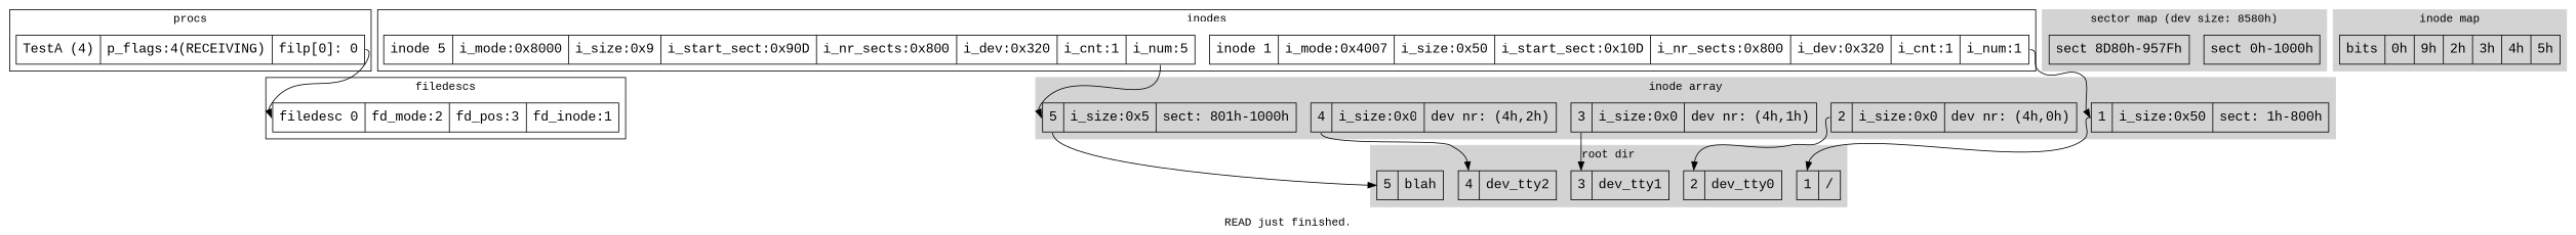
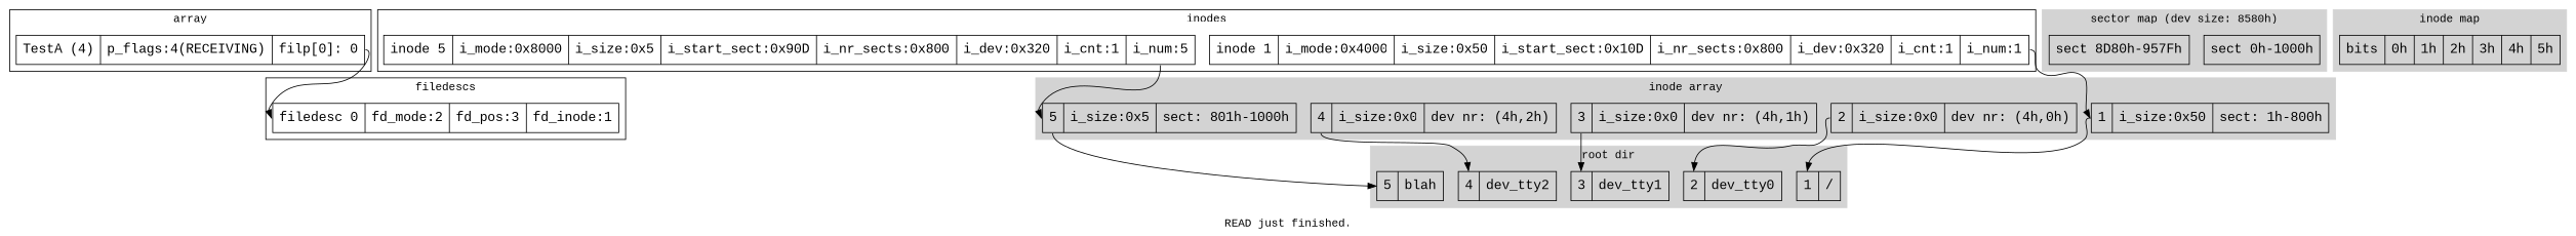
  digraph {
    fontname="Liberation Mono"
    label="READ just finished."
    rankdir=TB
    node [fontname="Liberation Mono" fontsize=16 shape=record]
    edge [fontname="Liberation Mono" headport=f0 tailport=f0]
    n1 [label="<f0>filedesc 0|<f1> fd_mode:2|<f2> fd_pos:3|<f4> fd_inode:1 "]
    n2 [label="<f0>TestA (4) |<f1> p_flags:4(RECEIVING) |<f3> filp[0]: 0 "]
-   n3 [label="<f0>inode 1|<f1> i_mode:0x4007|<f2> i_size:0x50|<f3> i_start_sect:0x10D|<f4> i_nr_sects:0x800|<f5> i_dev:0x320|<f6> i_cnt:1|<f7> i_num:1 "]
-   n4 [label="<f0>inode 5|<f1> i_mode:0x8000|<f2> i_size:0x9|<f3> i_start_sect:0x90D|<f4> i_nr_sects:0x800|<f5> i_dev:0x320|<f6> i_cnt:1|<f7> i_num:5 "]
+   n3 [label="<f0>inode 1|<f1> i_mode:0x4000|<f2> i_size:0x50|<f3> i_start_sect:0x10D|<f4> i_nr_sects:0x800|<f5> i_dev:0x320|<f6> i_cnt:1|<f7> i_num:1 "]
+   n4 [label="<f0>inode 5|<f1> i_mode:0x8000|<f2> i_size:0x5|<f3> i_start_sect:0x90D|<f4> i_nr_sects:0x800|<f5> i_dev:0x320|<f6> i_cnt:1|<f7> i_num:5 "]
    n5 [label="<f0>sect 0h-1000h "]
    n6 [label="<f0>sect 8D80h-957Fh "]
-   n7 [label="<f0>bits| 0h | 9h | 2h | 3h | 4h | 5h "]
+   n7 [label="<f0>bits| 0h | 1h | 2h | 3h | 4h | 5h "]
    n8 [label="<f0> 1|<f2> i_size:0x50|<f3> sect: 1h-800h "]
    n9 [label="<f0> 2|<f2> i_size:0x0|<f3> dev nr: (4h,0h) "]
    n10 [label="<f0> 3|<f2> i_size:0x0|<f3> dev nr: (4h,1h) "]
    n11 [label="<f0> 4|<f2> i_size:0x0|<f3> dev nr: (4h,2h) "]
    n12 [label="<f0> 5|<f2> i_size:0x5|<f3> sect: 801h-1000h "]
    n13 [label="<f0> 1|<f2> / "]
    n14 [label="<f0> 2|<f2> dev_tty0 "]
    n15 [label="<f0> 3|<f2> dev_tty1 "]
    n16 [label="<f0> 4|<f2> dev_tty2 "]
    n17 [label="<f0> 5|<f2> blah "]
    subgraph cluster_1 {
      label=filedescs
      n1
    }
    subgraph cluster_2 {
-     label=procs
+     label=array
      n2
    }
    subgraph cluster_3 {
      label=inodes
      n3
      n4
    }
    subgraph cluster_4 {
      color=lightgrey
      label="sector map (dev size: 8580h)"
      style=filled
      n5
      n6
    }
    subgraph cluster_5 {
      color=lightgrey
      label="inode map"
      style=filled
      n7
    }
    subgraph cluster_6 {
      color=lightgrey
      label="inode array"
      style=filled
      n8
      n9
      n10
      n11
      n12
    }
    subgraph cluster_7 {
      color=lightgrey
      label="root dir"
      style=filled
      n13
      n14
      n15
      n16
      n17
    }
    n2 -> n1 [tailport=f3]
    n3 -> n8 [tailport=f7]
    n4 -> n12 [tailport=f7]
    n8 -> n13
    n9 -> n14
    n10 -> n15
    n11 -> n16
    n12 -> n17
  }
